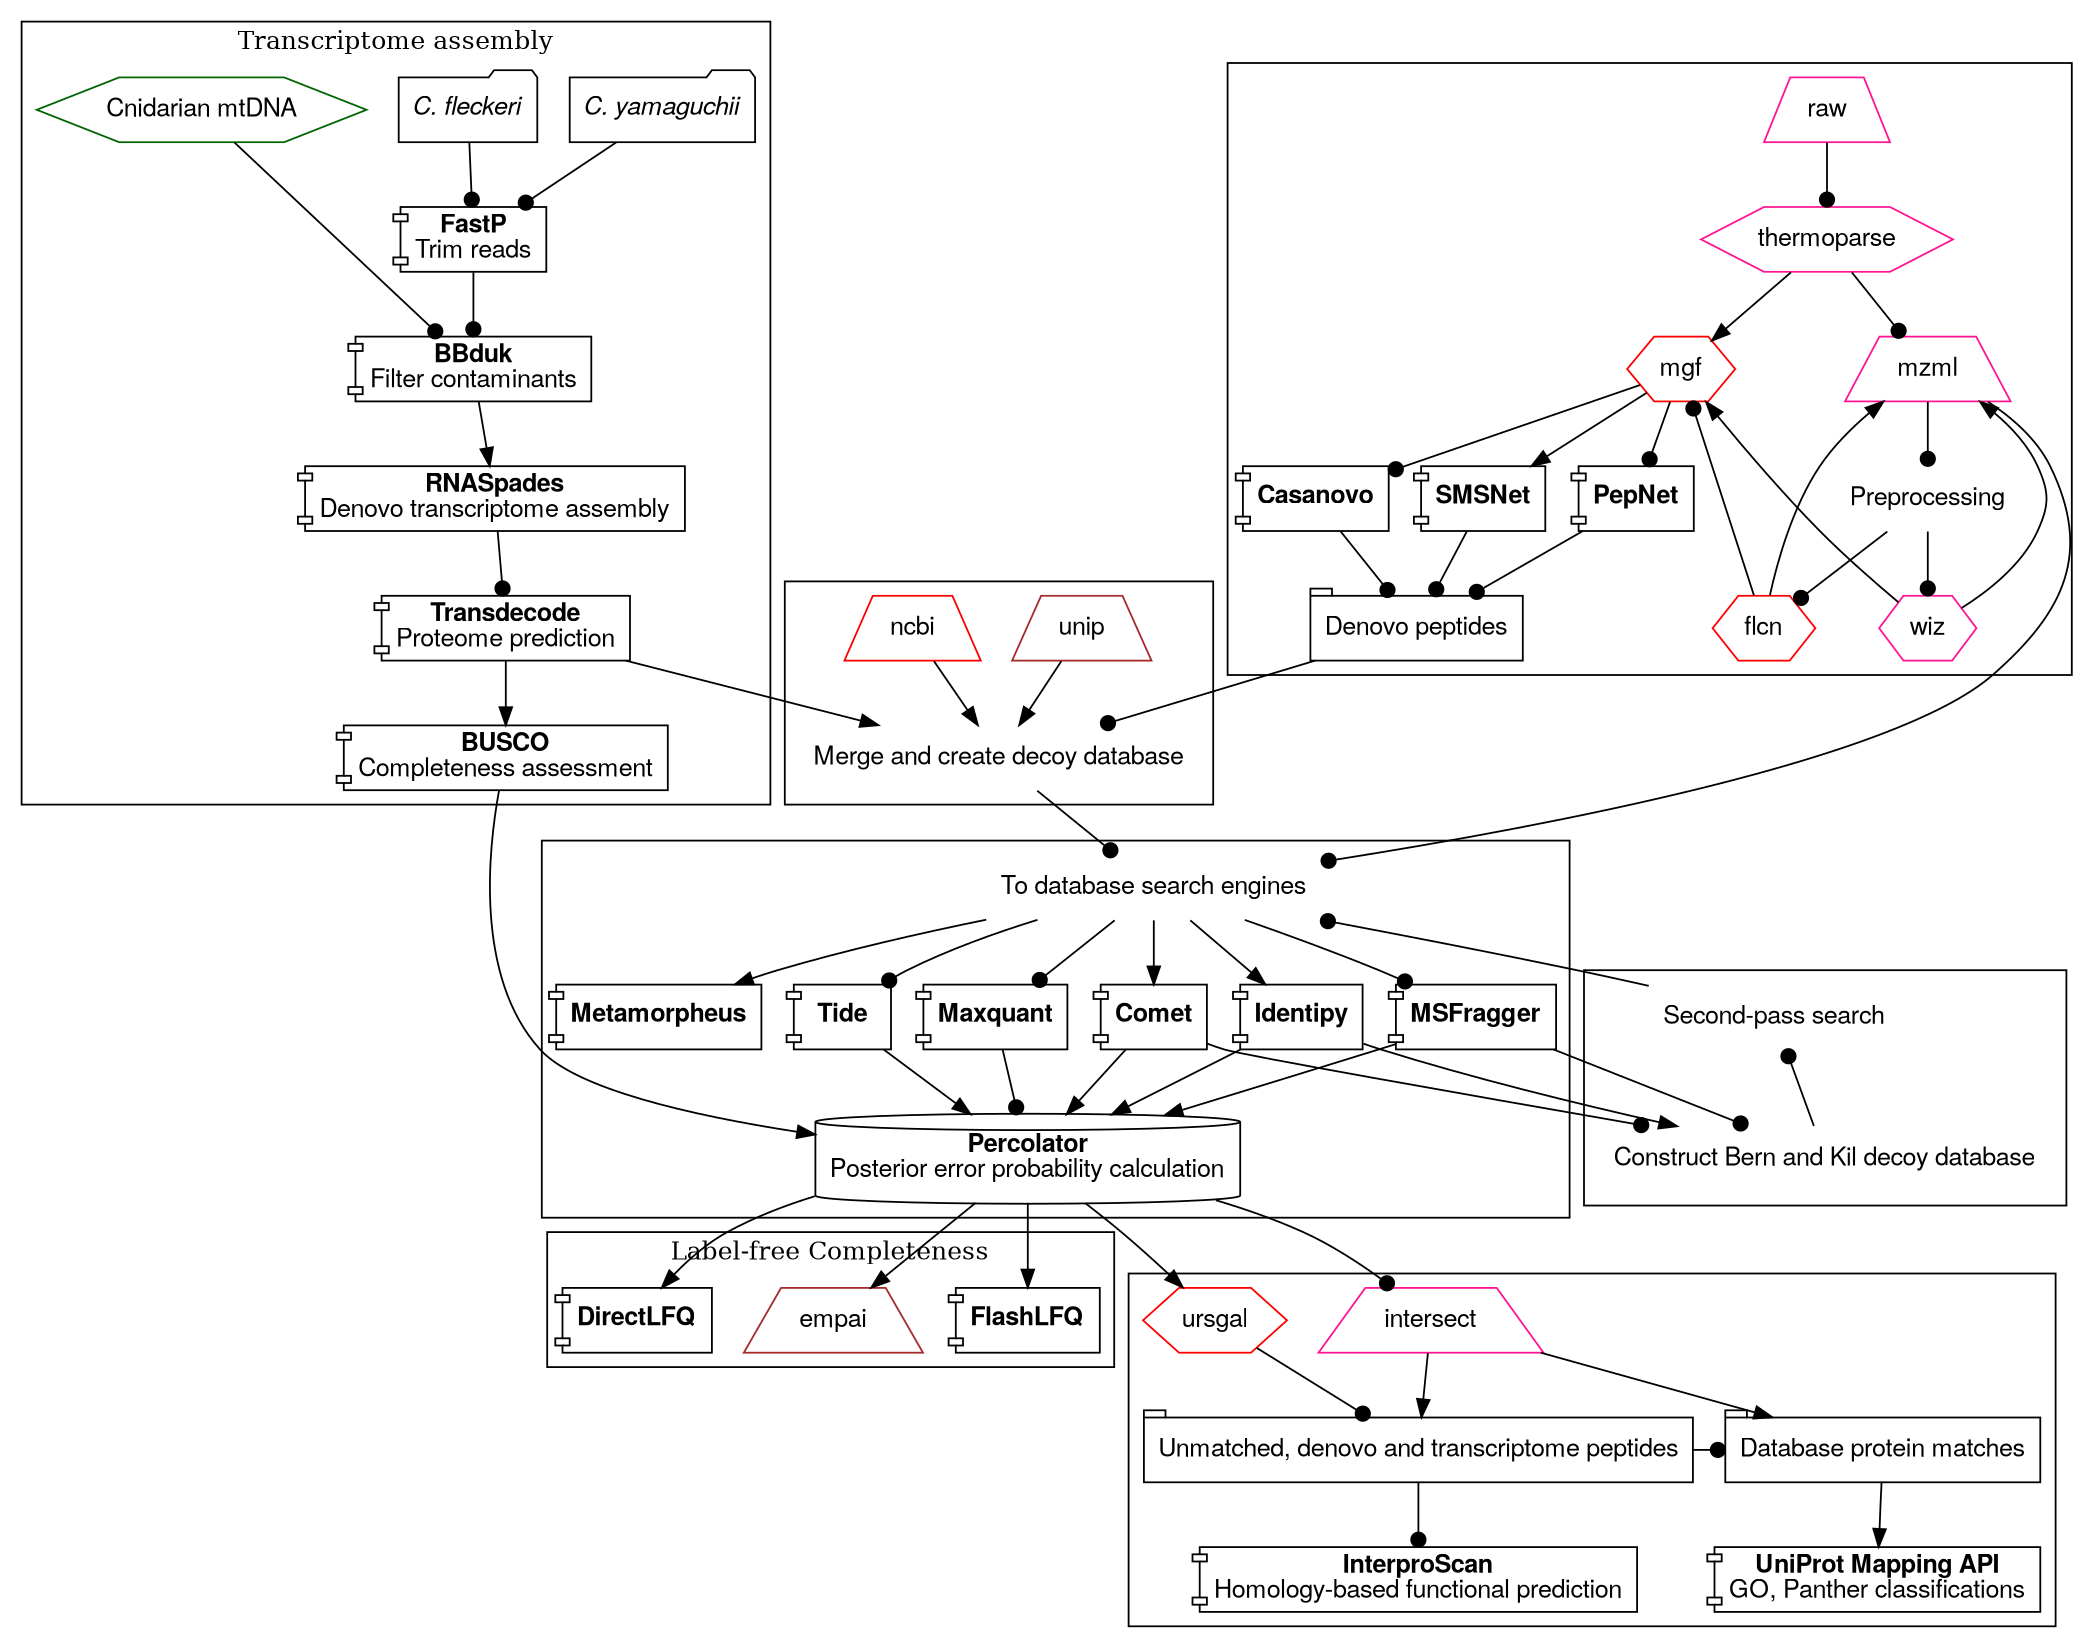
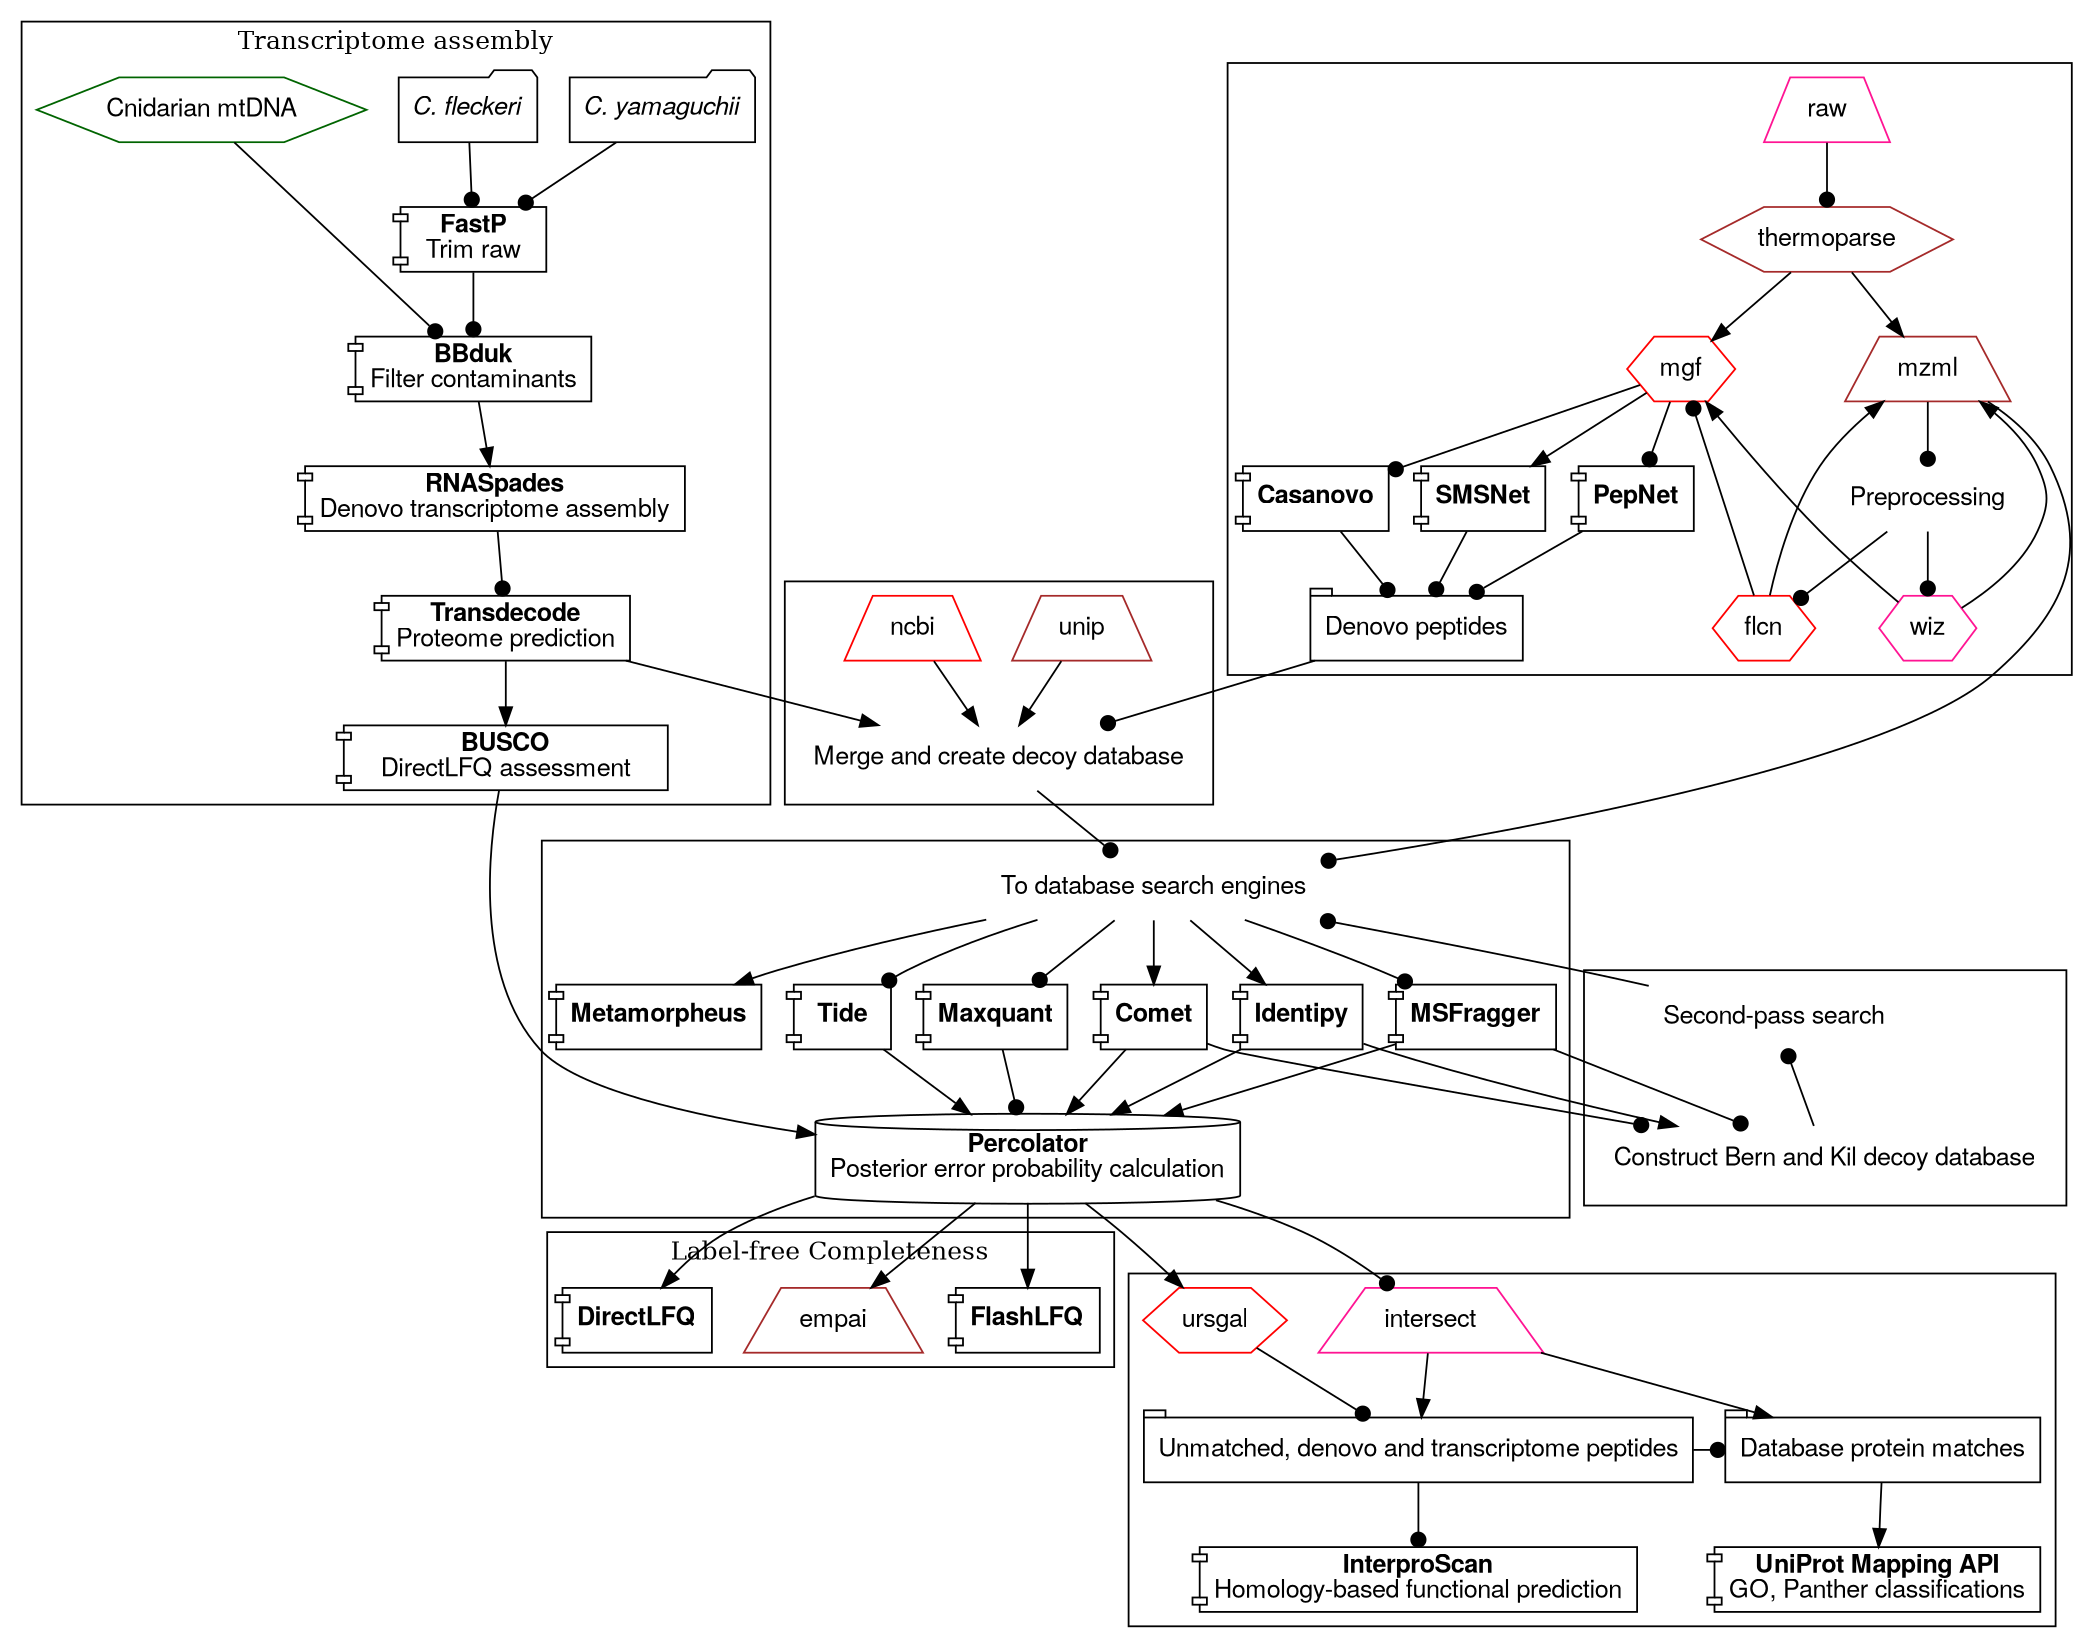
  digraph {
    node [fontname="Helvetica,Arial,sans-serif" shape=component]
    edge [arrowhead=dot]
    n1 [label=<<i>C. fleckeri</i>> shape=folder]
    n2 [label=<<i>C. yamaguchii</i>> shape=folder]
    n3 [color=darkgreen label="Cnidarian mtDNA" shape=hexagon]
-   n4 [label=<<b>FastP</b><br/>Trim reads>]
+   n4 [label=<<b>FastP</b><br/>Trim raw>]
    n5 [label=<<b>BBduk</b><br/>Filter contaminants>]
    n6 [label=<<b>RNASpades</b><br/>Denovo transcriptome assembly>]
    n7 [label=<<b>Transdecode</b><br/>Proteome prediction>]
-   n8 [label=<<b>BUSCO</b><br/>Completeness assessment>]
+   n8 [label=<<b>BUSCO</b><br/>DirectLFQ assessment>]
    n9 [label=<Merge and create decoy database> shape=plaintext]
    unip [color=brown shape=trapezium]
    ncbi [color=red shape=trapezium]
    mgf [color=red shape=hexagon]
-   mzml [color=deeppink shape=trapezium]
+   mzml [color=brown shape=trapezium]
    raw [color=deeppink shape=trapezium]
    n15 [label=<Preprocessing> shape=plaintext]
    n16 [label=<Denovo peptides> shape=tab]
    n17 [label=<<b>Casanovo</b>>]
    n18 [label=<<b>SMSNet</b>>]
    n19 [label=<<b>PepNet</b>>]
-   thermoparse [color=deeppink shape=hexagon]
+   thermoparse [color=brown shape=hexagon]
    flcn [color=red shape=hexagon]
    wiz [color=deeppink shape=hexagon]
    n23 [label=<To database search engines> shape=plaintext]
    n24 [label=<<b>Comet</b>>]
    n25 [label=<<b>Maxquant</b>>]
    n26 [label=<<b>Identipy</b>>]
    n27 [label=<<b>MSFragger</b>>]
    n28 [label=<<b>Metamorpheus</b>>]
    n29 [label=<<b>Tide</b>>]
    n30 [fill=red label=<<b>Percolator</b><br/>Posterior error probability calculation> shape=cylinder]
    n31 [label=<Second-pass search> shape=plaintext]
    n32 [label=<Construct Bern and Kil decoy database> shape=plaintext]
    empai [color=brown shape=trapezium]
    n34 [label=<<b>DirectLFQ</b>>]
    n35 [label=<<b>FlashLFQ</b>>]
    ursgal [color=red shape=hexagon]
    intersect [color=deeppink shape=trapezium]
    n38 [label=<Unmatched, denovo and transcriptome peptides> shape=tab]
    n39 [label=<Database protein matches> shape=tab]
    n40 [label=<<b>UniProt Mapping API</b><br/>GO, Panther classifications>]
    n41 [label=<<b>InterproScan</b><br/>Homology-based functional prediction>]
    subgraph cluster_1 {
      label="Transcriptome assembly"
      n4
      n5
      n6
      n7
      n8
      subgraph sub_2 {
        label="Transcriptome assembly"
        rank=same
        n1
        n2
        n3
      }
    }
    subgraph cluster_3 {
      n9
      unip
      ncbi
    }
    subgraph cluster_4 {
      n17
      n18
      n19
      thermoparse
      flcn
      wiz
      subgraph sub_5 {
        mgf
        mzml
        raw
      }
      subgraph sub_6 {
        n15
      }
      subgraph sub_7 {
        n16
      }
      subgraph sub_8 {
        rank=same
        mgf
        mzml
      }
    }
    subgraph cluster_9 {
      rank=same
      n23
      n24
      n25
      n26
      n27
      n28
      n29
      n30
      subgraph sub_10 {
        rank=same
      }
    }
    subgraph cluster_11 {
      n32
      subgraph sub_12 {
        rank=min
        n31
      }
    }
    subgraph cluster_13 {
      label="Label-free Completeness"
      empai
      n34
      n35
    }
    subgraph cluster_14 {
      n41
      subgraph sub_15 {
        rank=min
        ursgal
        intersect
      }
      subgraph sub_16 {
        rank=same
        n38
        n39
      }
      subgraph sub_17 {
        rank=max
        n40
      }
    }
    n1 -> n4
    n2 -> n4
    n3 -> n5
    n4 -> n5
    n5 -> n6 [arrowhead=normal]
    n6 -> n7
    n7 -> n8 [arrowhead=normal]
    n7 -> n9 [arrowhead=normal]
    n8 -> n30 [arrowhead=normal]
    n9 -> n23
    unip -> n9 [arrowhead=normal]
    ncbi -> n9 [arrowhead=normal]
    mgf -> n17
    mgf -> n18 [arrowhead=normal]
    mgf -> n19
    mzml -> n15
    mzml -> n23
    raw -> thermoparse
    n15 -> flcn
    n15 -> wiz
    n16 -> n9
    n17 -> n16
    n18 -> n16
    n19 -> n16
    thermoparse -> mgf [arrowhead=normal]
-   thermoparse -> mzml
+   thermoparse -> mzml [arrowhead=normal]
    flcn -> mgf
    flcn -> mzml [arrowhead=normal]
    wiz -> mgf [arrowhead=normal]
    wiz -> mzml [arrowhead=normal]
    n23 -> n24 [arrowhead=normal]
    n23 -> n25
    n23 -> n26 [arrowhead=normal]
    n23 -> n27
    n23 -> n28 [arrowhead=normal]
    n23 -> n29
    n24 -> n30 [arrowhead=normal]
    n24 -> n32
    n25 -> n30
    n26 -> n30 [arrowhead=normal]
    n26 -> n32 [arrowhead=normal]
    n27 -> n30 [arrowhead=normal]
    n27 -> n32
    n29 -> n30 [arrowhead=normal]
    n30 -> empai [arrowhead=normal]
    n30 -> n34 [arrowhead=normal]
    n30 -> n35 [arrowhead=normal]
    n30 -> ursgal [arrowhead=normal]
    n30 -> intersect
    n31 -> n23
    n32 -> n31
    ursgal -> n38
    intersect -> n38 [arrowhead=normal]
    intersect -> n39 [arrowhead=normal]
    n38 -> n39
    n38 -> n41
    n39 -> n40 [arrowhead=normal]
  }
